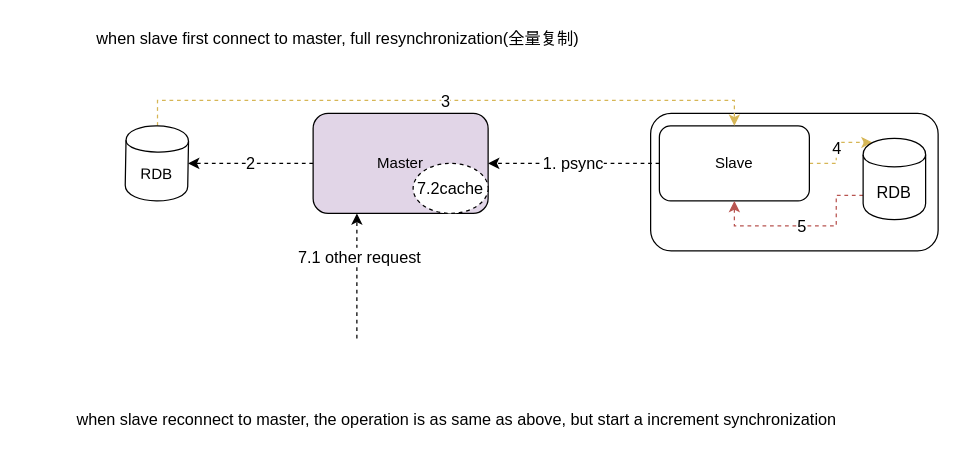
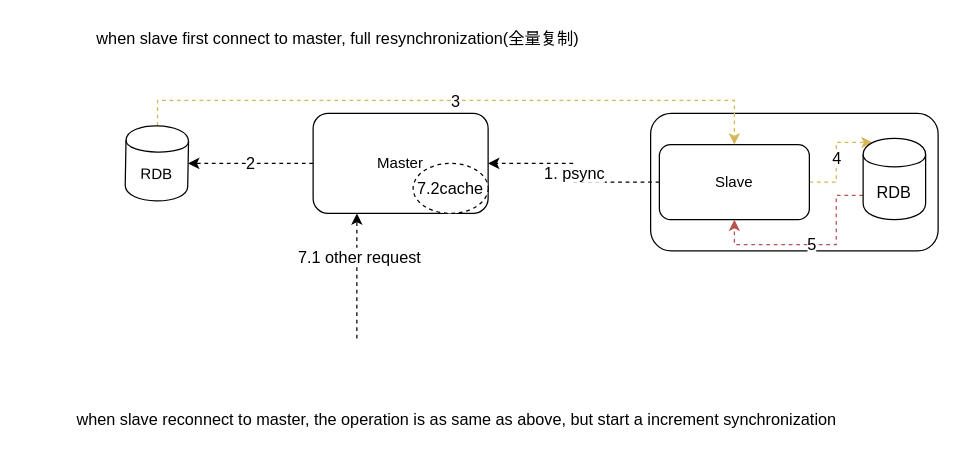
  <mxCell id="0" />
  <mxCell id="1" parent="0" />
  <mxCell id="2" value="" style="rounded=1;whiteSpace=wrap;html=1;strokeWidth=1;fontSize=13;" vertex="1" parent="1"><mxGeometry x="520" y="90" width="230" height="110" as="geometry" /></mxCell>
  <mxCell id="3" value="1. psync" style="edgeStyle=orthogonalEdgeStyle;rounded=0;orthogonalLoop=1;jettySize=auto;html=1;entryX=1;entryY=0.5;entryDx=0;entryDy=0;fontSize=13;dashed=1;" edge="1" parent="1" source="5" target="7"><mxGeometry relative="1" as="geometry" /></mxCell>
  <mxCell id="4" value="4" style="edgeStyle=orthogonalEdgeStyle;rounded=0;orthogonalLoop=1;jettySize=auto;html=1;exitX=1;exitY=0.5;exitDx=0;exitDy=0;entryX=0.15;entryY=0.05;entryDx=0;entryDy=0;entryPerimeter=0;dashed=1;fontSize=13;fillColor=#fff2cc;strokeColor=#d6b656;" edge="1" parent="1" source="5" target="12"><mxGeometry relative="1" as="geometry" /></mxCell>
- <mxCell id="5" value="Slave" style="rounded=1;whiteSpace=wrap;html=1;" vertex="1" parent="1"><mxGeometry x="527" y="100" width="120" height="60" as="geometry" /></mxCell>
+ <mxCell id="5" value="Slave" style="rounded=1;whiteSpace=wrap;html=1;" vertex="1" parent="1"><mxGeometry x="527" y="115" width="120" height="60" as="geometry" /></mxCell>
  <mxCell id="6" value="2" style="edgeStyle=orthogonalEdgeStyle;rounded=0;orthogonalLoop=1;jettySize=auto;html=1;fontSize=13;dashed=1;" edge="1" parent="1" source="7" target="9"><mxGeometry relative="1" as="geometry" /></mxCell>
- <mxCell id="7" value="Master" style="rounded=1;whiteSpace=wrap;html=1;fillColor=#e1d5e7;" vertex="1" parent="1"><mxGeometry x="250" y="90" width="140" height="80" as="geometry" /></mxCell>
+ <mxCell id="7" value="Master" style="rounded=1;whiteSpace=wrap;html=1;" vertex="1" parent="1"><mxGeometry x="250" y="90" width="140" height="80" as="geometry" /></mxCell>
  <mxCell id="8" value="3" style="edgeStyle=orthogonalEdgeStyle;rounded=0;orthogonalLoop=1;jettySize=auto;html=1;exitX=0.5;exitY=0;exitDx=0;exitDy=0;dashed=1;fontSize=13;entryX=0.5;entryY=0;entryDx=0;entryDy=0;fillColor=#fff2cc;strokeColor=#d6b656;" edge="1" parent="1" source="9" target="5"><mxGeometry relative="1" as="geometry"><mxPoint x="660" y="60" as="targetPoint" /></mxGeometry></mxCell>
  <mxCell id="9" value="RDB" style="shape=cylinder;whiteSpace=wrap;html=1;boundedLbl=1;backgroundOutline=1;fontFamily=Helvetica;fontSize=12;fontColor=#000000;align=center;strokeColor=#000000;fillColor=#ffffff;rotation=1;" vertex="1" parent="1"><mxGeometry x="100" y="100" width="50" height="60" as="geometry" /></mxCell>
  <mxCell id="10" value="when slave first connect to master, full resynchronization(全量复制)" style="text;html=1;strokeColor=none;fillColor=none;align=center;verticalAlign=middle;whiteSpace=wrap;rounded=0;strokeWidth=1;fontSize=13;" vertex="1" parent="1"><mxGeometry x="20" y="20" width="500" height="20" as="geometry" /></mxCell>
  <mxCell id="11" value="5" style="edgeStyle=orthogonalEdgeStyle;rounded=0;orthogonalLoop=1;jettySize=auto;html=1;exitX=0;exitY=0.7;exitDx=0;exitDy=0;entryX=0.5;entryY=1;entryDx=0;entryDy=0;dashed=1;fontSize=13;fillColor=#f8cecc;strokeColor=#b85450;" edge="1" parent="1" source="12" target="5"><mxGeometry relative="1" as="geometry" /></mxCell>
  <mxCell id="12" value="RDB" style="shape=cylinder;whiteSpace=wrap;html=1;boundedLbl=1;backgroundOutline=1;strokeWidth=1;fontSize=13;" vertex="1" parent="1"><mxGeometry x="690" y="110" width="50" height="65" as="geometry" /></mxCell>
  <mxCell id="13" value="when slave reconnect to master, the operation is as same as above, but start a increment synchronization" style="text;html=1;strokeColor=none;fillColor=none;align=center;verticalAlign=middle;whiteSpace=wrap;rounded=0;fontSize=13;" vertex="1" parent="1"><mxGeometry x="40" y="330" width="650" height="10" as="geometry" /></mxCell>
  <mxCell id="14" value="" style="endArrow=classic;html=1;dashed=1;fontSize=13;entryX=0.25;entryY=1;entryDx=0;entryDy=0;" edge="1" parent="1" target="7"><mxGeometry width="50" height="50" relative="1" as="geometry"><mxPoint x="285" y="270" as="sourcePoint" /><mxPoint x="320" y="220" as="targetPoint" /></mxGeometry></mxCell>
  <mxCell id="15" value="7.1 other request" style="text;html=1;resizable=0;points=[];align=center;verticalAlign=middle;labelBackgroundColor=#ffffff;fontSize=13;" vertex="1" connectable="0" parent="14"><mxGeometry x="0.327" y="-1" relative="1" as="geometry"><mxPoint as="offset" /></mxGeometry></mxCell>
  <mxCell id="16" value="7.2cache" style="ellipse;whiteSpace=wrap;html=1;strokeWidth=1;fontSize=13;dashed=1;" vertex="1" parent="1"><mxGeometry x="330" y="130" width="60" height="40" as="geometry" /></mxCell>
